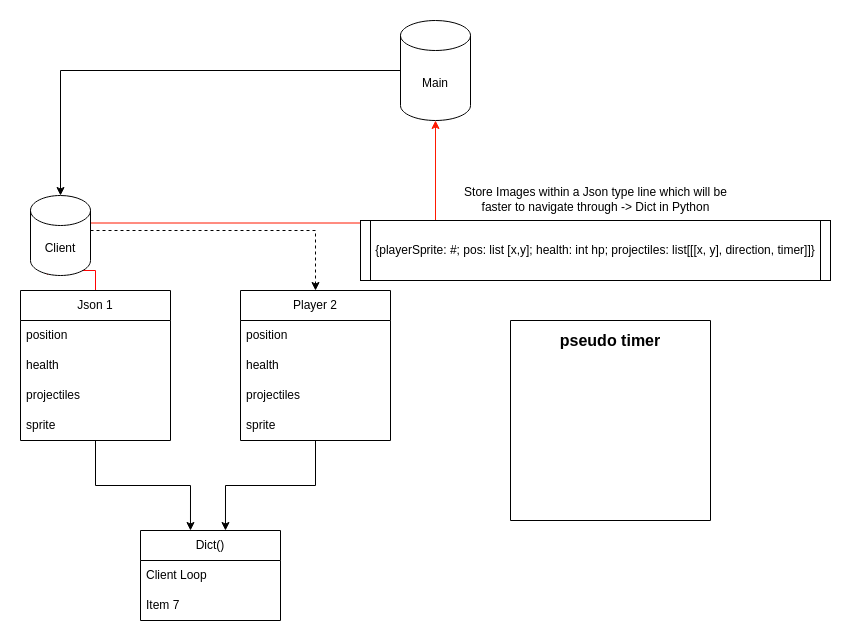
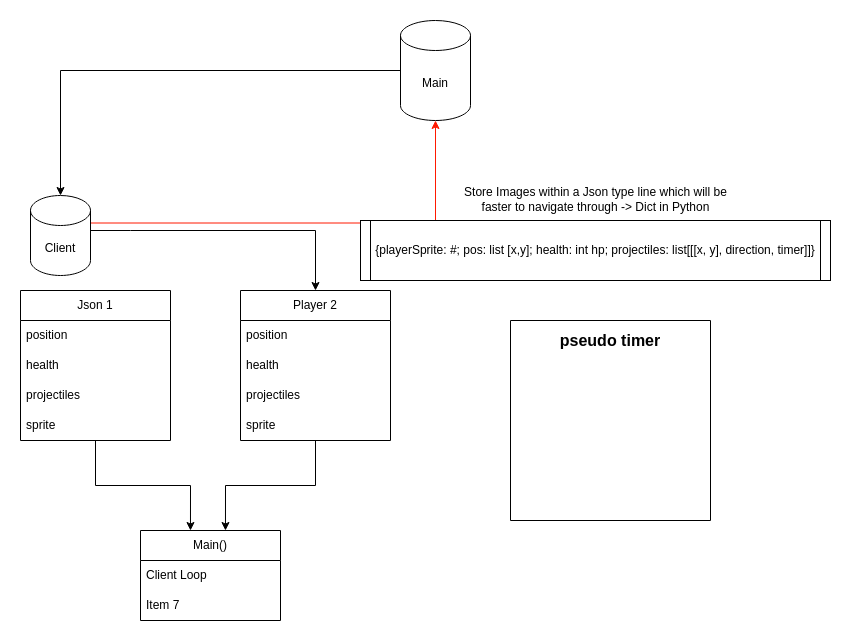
  <mxCell id="0" />
  <mxCell id="1" parent="0" />
  <mxCell id="2" style="edgeStyle=orthogonalEdgeStyle;rounded=0;orthogonalLoop=1;jettySize=auto;html=1;exitX=0;exitY=0.5;exitDx=0;exitDy=0;exitPerimeter=0;entryX=0.5;entryY=0;entryDx=0;entryDy=0;entryPerimeter=0;" parent="1" source="3" target="19" edge="1"><mxGeometry relative="1" as="geometry" /></mxCell>
  <mxCell id="3" value="Main" style="shape=cylinder3;whiteSpace=wrap;html=1;boundedLbl=1;backgroundOutline=1;size=15;" parent="1" vertex="1"><mxGeometry x="400" y="20" width="70" height="100" as="geometry" /></mxCell>
- <mxCell id="4" style="edgeStyle=orthogonalEdgeStyle;rounded=0;orthogonalLoop=1;jettySize=auto;html=1;entryX=0.283;entryY=1;entryDx=0;entryDy=0;entryPerimeter=0;strokeColor=#FF0303;" parent="1" source="6" target="19" edge="1"><mxGeometry relative="1" as="geometry" /></mxCell>
  <mxCell id="5" style="edgeStyle=orthogonalEdgeStyle;rounded=0;orthogonalLoop=1;jettySize=auto;html=1;entryX=0.357;entryY=0;entryDx=0;entryDy=0;entryPerimeter=0;" parent="1" source="6" target="20" edge="1"><mxGeometry relative="1" as="geometry" /></mxCell>
  <mxCell id="6" value="Json 1" style="swimlane;fontStyle=0;childLayout=stackLayout;horizontal=1;startSize=30;horizontalStack=0;resizeParent=1;resizeParentMax=0;resizeLast=0;collapsible=1;marginBottom=0;whiteSpace=wrap;html=1;" parent="1" vertex="1"><mxGeometry x="20" y="290" width="150" height="150" as="geometry"><mxRectangle x="100" y="130" width="60" height="30" as="alternateBounds" /></mxGeometry></mxCell>
  <mxCell id="7" value="position" style="text;strokeColor=none;fillColor=none;align=left;verticalAlign=middle;spacingLeft=4;spacingRight=4;overflow=hidden;points=[[0,0.5],[1,0.5]];portConstraint=eastwest;rotatable=0;whiteSpace=wrap;html=1;" parent="6" vertex="1"><mxGeometry y="30" width="150" height="30" as="geometry" /></mxCell>
  <mxCell id="8" value="health" style="text;strokeColor=none;fillColor=none;align=left;verticalAlign=middle;spacingLeft=4;spacingRight=4;overflow=hidden;points=[[0,0.5],[1,0.5]];portConstraint=eastwest;rotatable=0;whiteSpace=wrap;html=1;" parent="6" vertex="1"><mxGeometry y="60" width="150" height="30" as="geometry" /></mxCell>
  <mxCell id="9" value="projectiles" style="text;strokeColor=none;fillColor=none;align=left;verticalAlign=middle;spacingLeft=4;spacingRight=4;overflow=hidden;points=[[0,0.5],[1,0.5]];portConstraint=eastwest;rotatable=0;whiteSpace=wrap;html=1;" parent="6" vertex="1"><mxGeometry y="90" width="150" height="30" as="geometry" /></mxCell>
  <mxCell id="10" value="sprite" style="text;strokeColor=none;fillColor=none;align=left;verticalAlign=middle;spacingLeft=4;spacingRight=4;overflow=hidden;points=[[0,0.5],[1,0.5]];portConstraint=eastwest;rotatable=0;whiteSpace=wrap;html=1;" parent="6" vertex="1"><mxGeometry y="120" width="150" height="30" as="geometry" /></mxCell>
  <mxCell id="11" style="edgeStyle=orthogonalEdgeStyle;rounded=0;orthogonalLoop=1;jettySize=auto;html=1;entryX=0.607;entryY=0;entryDx=0;entryDy=0;entryPerimeter=0;" parent="1" source="12" target="20" edge="1"><mxGeometry relative="1" as="geometry" /></mxCell>
  <mxCell id="12" value="Player 2" style="swimlane;fontStyle=0;childLayout=stackLayout;horizontal=1;startSize=30;horizontalStack=0;resizeParent=1;resizeParentMax=0;resizeLast=0;collapsible=1;marginBottom=0;whiteSpace=wrap;html=1;" parent="1" vertex="1"><mxGeometry x="240" y="290" width="150" height="150" as="geometry"><mxRectangle x="100" y="130" width="60" height="30" as="alternateBounds" /></mxGeometry></mxCell>
  <mxCell id="13" value="position" style="text;strokeColor=none;fillColor=none;align=left;verticalAlign=middle;spacingLeft=4;spacingRight=4;overflow=hidden;points=[[0,0.5],[1,0.5]];portConstraint=eastwest;rotatable=0;whiteSpace=wrap;html=1;" parent="12" vertex="1"><mxGeometry y="30" width="150" height="30" as="geometry" /></mxCell>
  <mxCell id="14" value="health" style="text;strokeColor=none;fillColor=none;align=left;verticalAlign=middle;spacingLeft=4;spacingRight=4;overflow=hidden;points=[[0,0.5],[1,0.5]];portConstraint=eastwest;rotatable=0;whiteSpace=wrap;html=1;" parent="12" vertex="1"><mxGeometry y="60" width="150" height="30" as="geometry" /></mxCell>
  <mxCell id="15" value="projectiles" style="text;strokeColor=none;fillColor=none;align=left;verticalAlign=middle;spacingLeft=4;spacingRight=4;overflow=hidden;points=[[0,0.5],[1,0.5]];portConstraint=eastwest;rotatable=0;whiteSpace=wrap;html=1;" parent="12" vertex="1"><mxGeometry y="90" width="150" height="30" as="geometry" /></mxCell>
  <mxCell id="16" value="sprite" style="text;strokeColor=none;fillColor=none;align=left;verticalAlign=middle;spacingLeft=4;spacingRight=4;overflow=hidden;points=[[0,0.5],[1,0.5]];portConstraint=eastwest;rotatable=0;whiteSpace=wrap;html=1;" parent="12" vertex="1"><mxGeometry y="120" width="150" height="30" as="geometry" /></mxCell>
  <mxCell id="17" style="edgeStyle=orthogonalEdgeStyle;rounded=0;orthogonalLoop=1;jettySize=auto;html=1;entryX=0.5;entryY=1;entryDx=0;entryDy=0;entryPerimeter=0;exitX=1;exitY=0;exitDx=0;exitDy=27.5;exitPerimeter=0;fillColor=#FF2D0D;strokeColor=#FF1900;" parent="1" source="19" target="3" edge="1"><mxGeometry relative="1" as="geometry" /></mxCell>
- <mxCell id="18" style="edgeStyle=orthogonalEdgeStyle;rounded=0;orthogonalLoop=1;jettySize=auto;html=1;dashed=1;" parent="1" source="19" target="12" edge="1"><mxGeometry relative="1" as="geometry"><mxPoint x="140" y="230" as="targetPoint" /><Array as="points"><mxPoint x="130" y="230" /><mxPoint x="315" y="230" /></Array></mxGeometry></mxCell>
+ <mxCell id="18" style="edgeStyle=orthogonalEdgeStyle;rounded=0;orthogonalLoop=1;jettySize=auto;html=1;" parent="1" source="19" target="12" edge="1"><mxGeometry relative="1" as="geometry"><mxPoint x="140" y="230" as="targetPoint" /><Array as="points"><mxPoint x="130" y="230" /><mxPoint x="315" y="230" /></Array></mxGeometry></mxCell>
  <mxCell id="19" value="Client" style="shape=cylinder3;whiteSpace=wrap;html=1;boundedLbl=1;backgroundOutline=1;size=15;" parent="1" vertex="1"><mxGeometry x="30" y="195" width="60" height="80" as="geometry" /></mxCell>
- <mxCell id="20" value="Dict()" style="swimlane;fontStyle=0;childLayout=stackLayout;horizontal=1;startSize=30;horizontalStack=0;resizeParent=1;resizeParentMax=0;resizeLast=0;collapsible=1;marginBottom=0;whiteSpace=wrap;html=1;" parent="1" vertex="1"><mxGeometry x="140" y="530" width="140" height="90" as="geometry" /></mxCell>
+ <mxCell id="20" value="Main()" style="swimlane;fontStyle=0;childLayout=stackLayout;horizontal=1;startSize=30;horizontalStack=0;resizeParent=1;resizeParentMax=0;resizeLast=0;collapsible=1;marginBottom=0;whiteSpace=wrap;html=1;" parent="1" vertex="1"><mxGeometry x="140" y="530" width="140" height="90" as="geometry" /></mxCell>
  <mxCell id="21" value="Client Loop" style="text;strokeColor=none;fillColor=none;align=left;verticalAlign=middle;spacingLeft=4;spacingRight=4;overflow=hidden;points=[[0,0.5],[1,0.5]];portConstraint=eastwest;rotatable=0;whiteSpace=wrap;html=1;" parent="20" vertex="1"><mxGeometry y="30" width="140" height="30" as="geometry" /></mxCell>
  <mxCell id="22" value="Item 7" style="text;strokeColor=none;fillColor=none;align=left;verticalAlign=middle;spacingLeft=4;spacingRight=4;overflow=hidden;points=[[0,0.5],[1,0.5]];portConstraint=eastwest;rotatable=0;whiteSpace=wrap;html=1;" parent="20" vertex="1"><mxGeometry y="60" width="140" height="30" as="geometry" /></mxCell>
  <mxCell id="23" value="Store Images within a Json type line which will be faster to navigate through -&amp;gt; Dict in Python" style="text;html=1;strokeColor=none;fillColor=none;align=center;verticalAlign=middle;whiteSpace=wrap;rounded=0;" parent="1" vertex="1"><mxGeometry x="456.5" y="177" width="277" height="43" as="geometry" /></mxCell>
  <mxCell id="24" value="{playerSprite: #; pos: list [x,y]; health: int hp; projectiles: list[[[x, y], direction, timer]]}" style="shape=process;whiteSpace=wrap;html=1;backgroundOutline=1;size=0.021;" parent="1" vertex="1"><mxGeometry x="360" y="220" width="470" height="60" as="geometry" /></mxCell>
  <mxCell id="25" value="&#10;&#10;pseudo timer" style="swimlane;startSize=0;fontSize=16;" vertex="1" parent="1"><mxGeometry x="510" y="320" width="200" height="200" as="geometry" /></mxCell>
